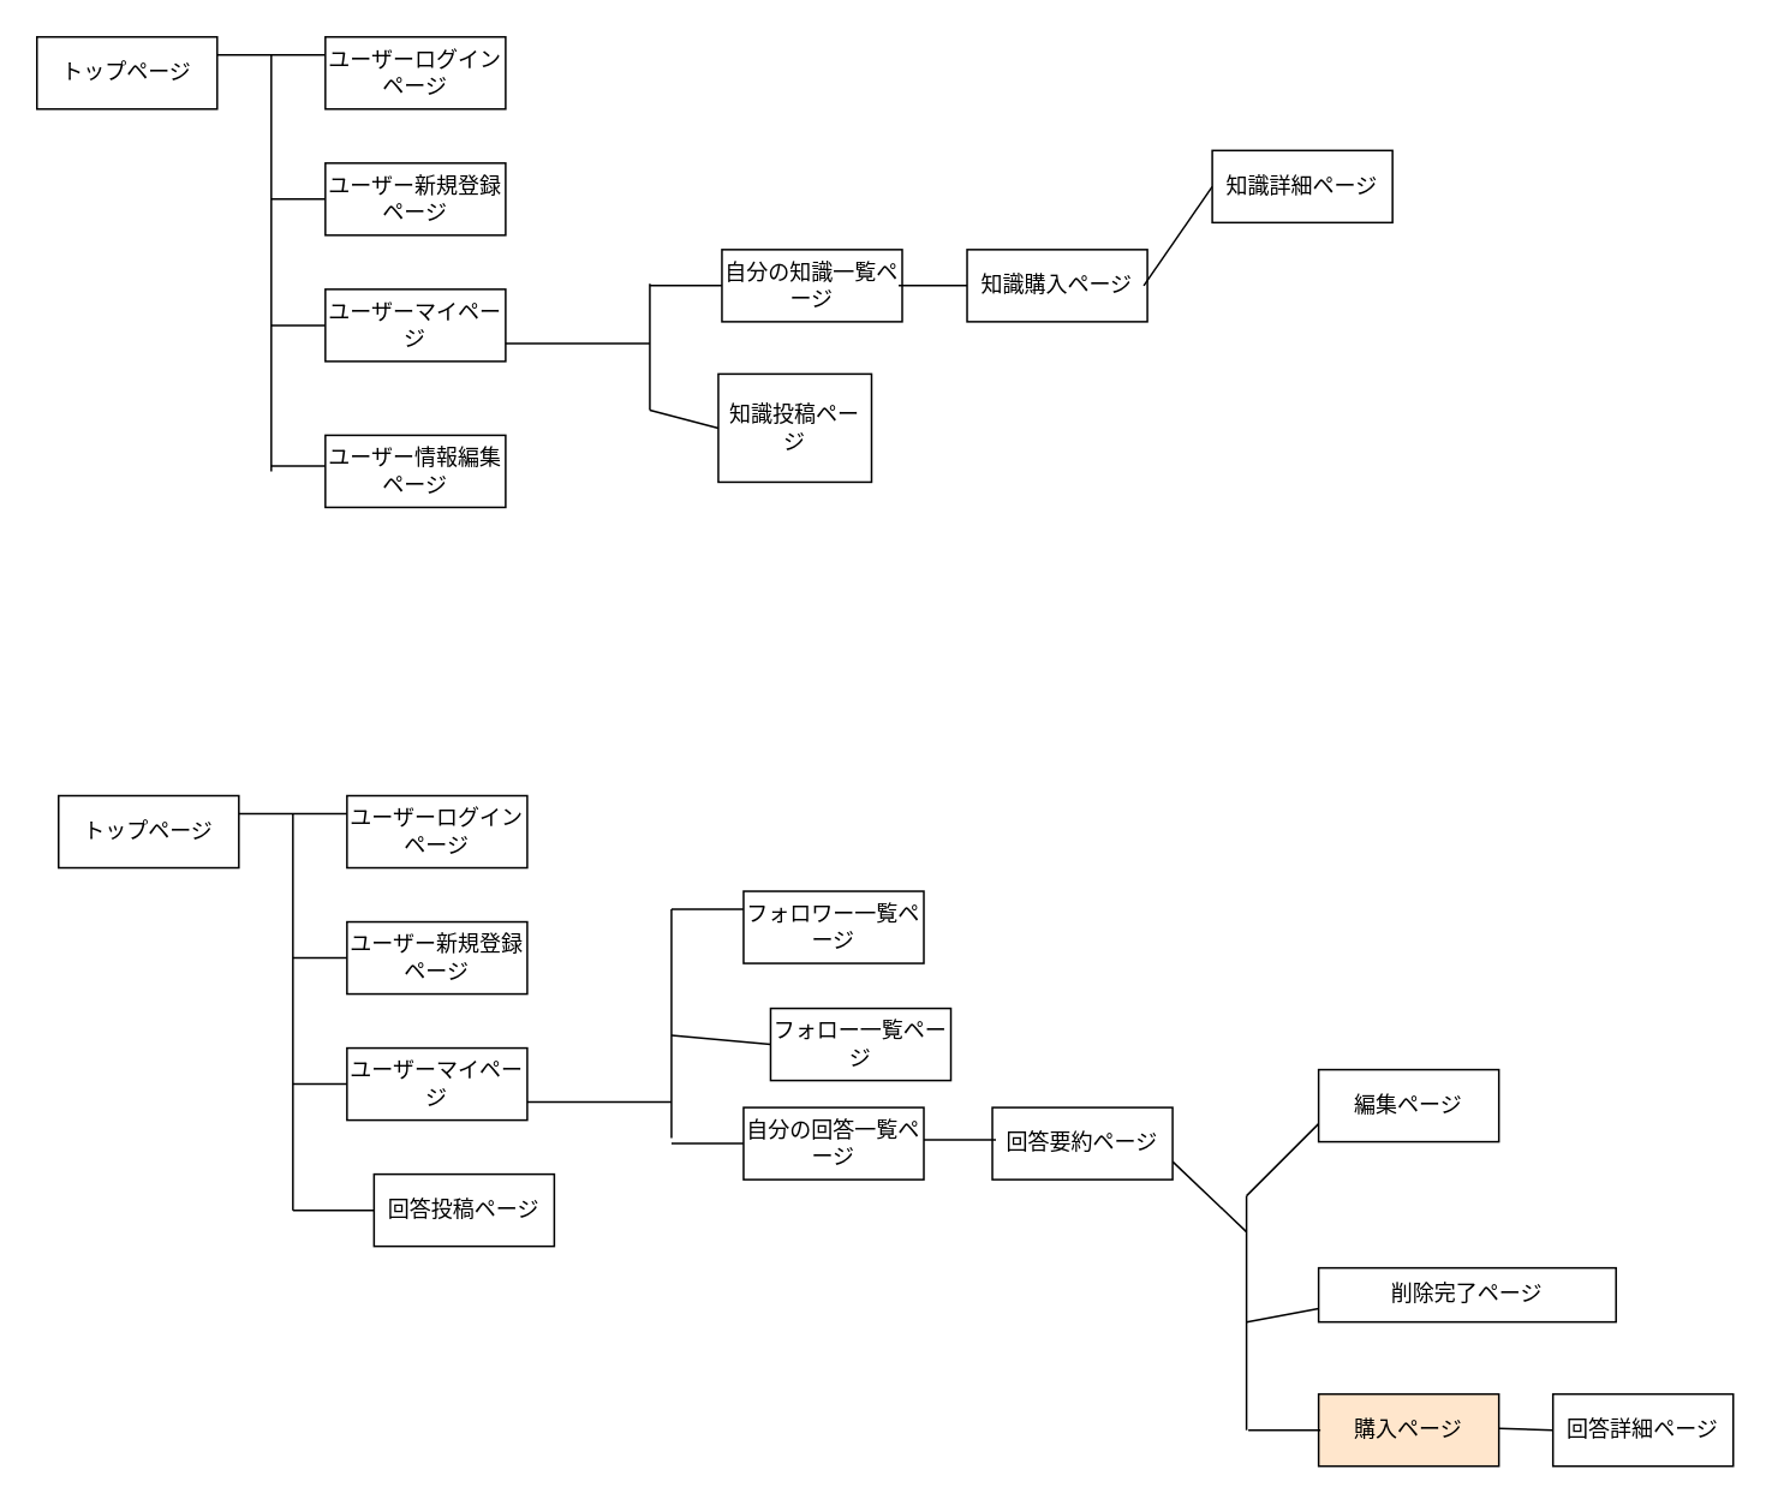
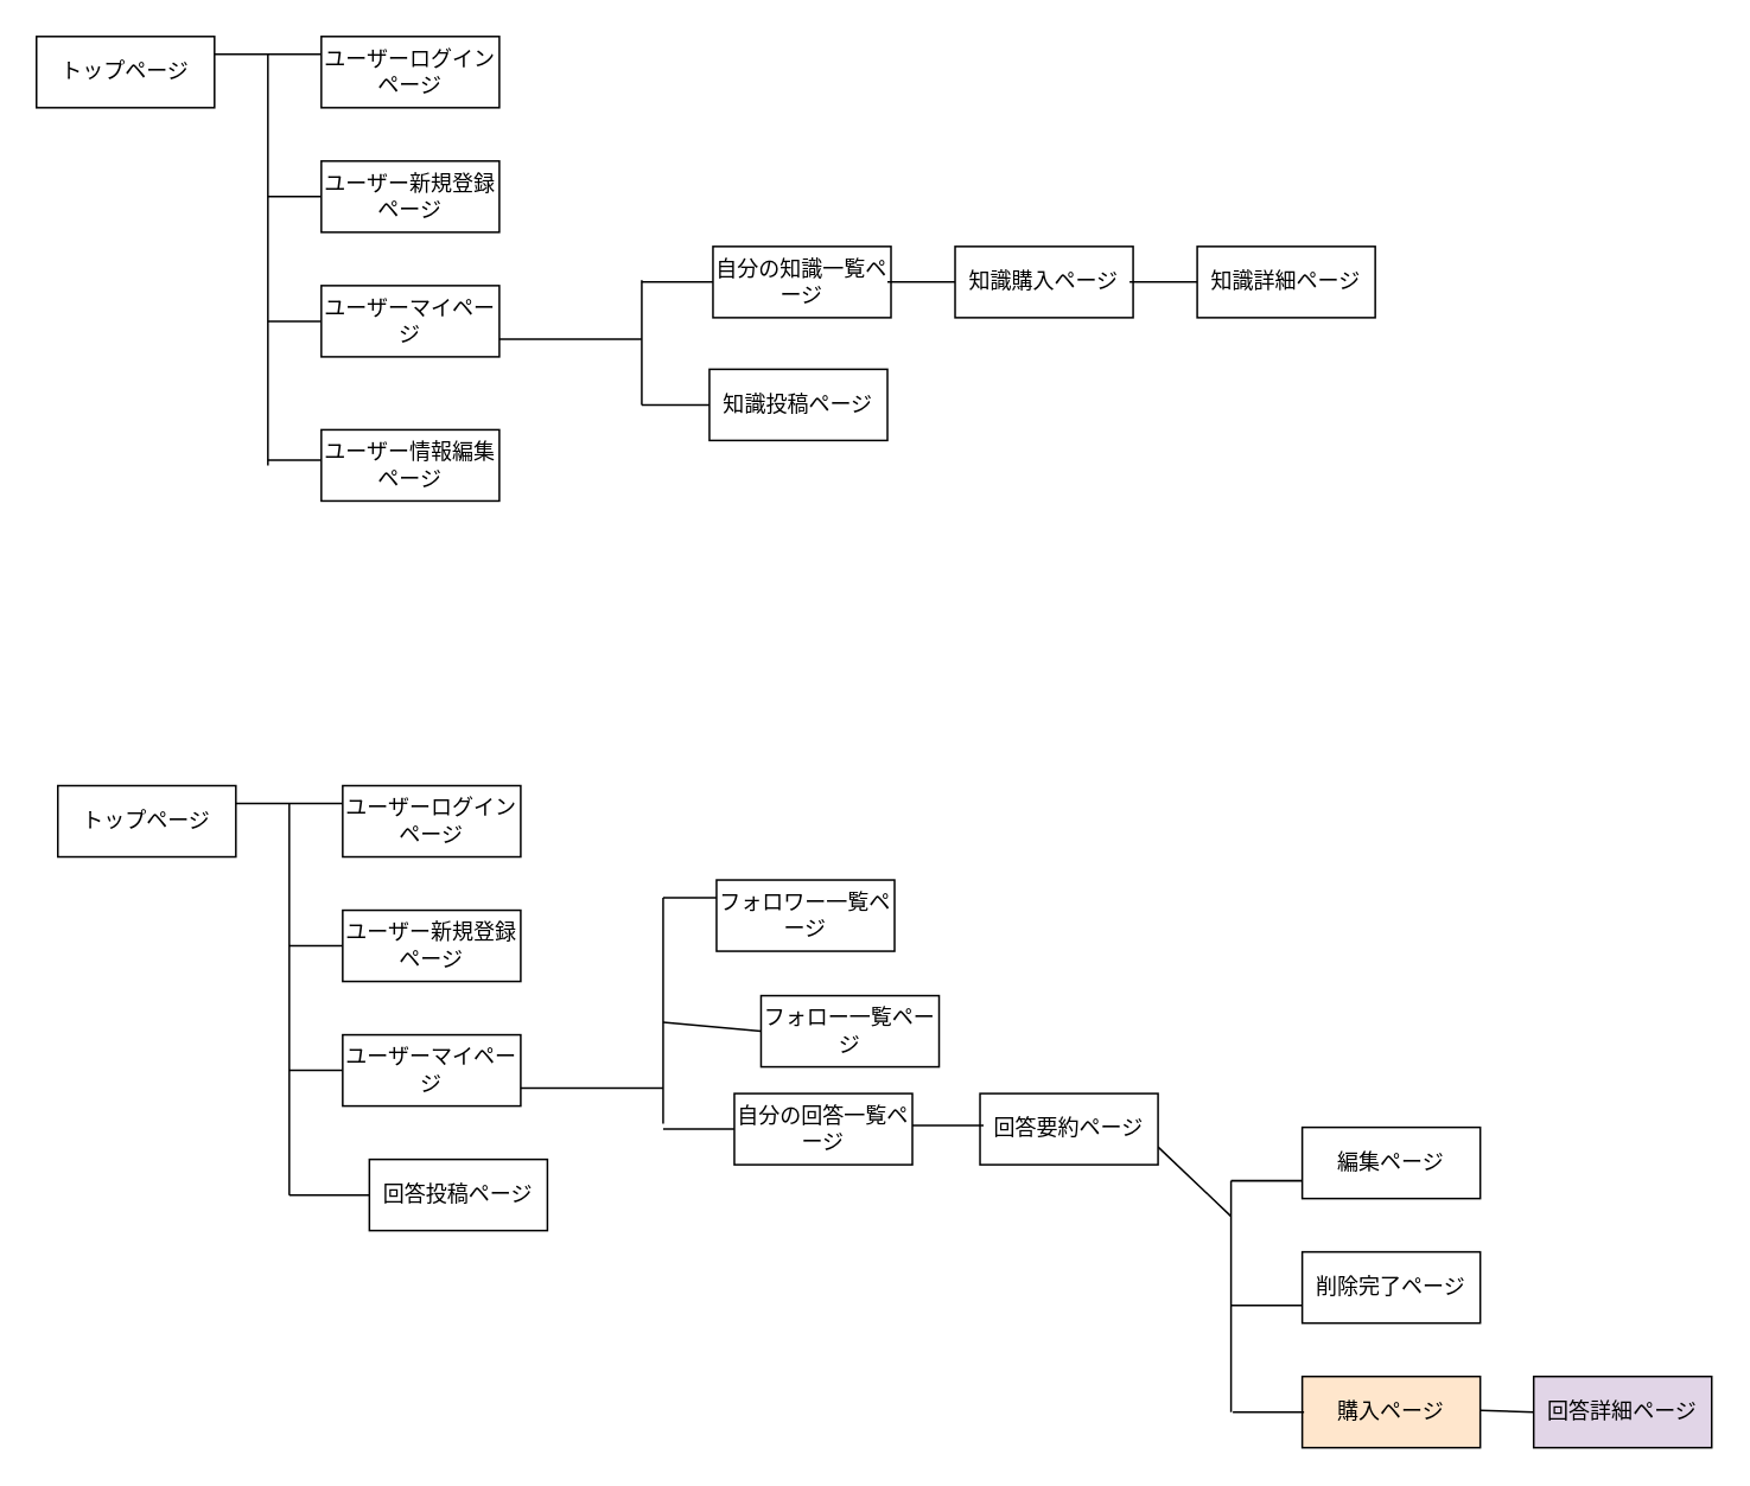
  <mxCell id="0" />
  <mxCell id="1" parent="0" />
  <mxCell id="2" style="edgeStyle=none;html=1;exitX=1;exitY=0.25;exitDx=0;exitDy=0;entryX=0;entryY=0.25;entryDx=0;entryDy=0;endArrow=none;endFill=0;" parent="1" source="3" target="4" edge="1"><mxGeometry relative="1" as="geometry" /></mxCell>
  <mxCell id="3" value="トップページ" style="whiteSpace=wrap;html=1;align=center;" parent="1" vertex="1"><mxGeometry x="32" y="441" width="100" height="40" as="geometry" /></mxCell>
  <mxCell id="4" value="ユーザーログインページ" style="whiteSpace=wrap;html=1;align=center;" parent="1" vertex="1"><mxGeometry x="192" y="441" width="100" height="40" as="geometry" /></mxCell>
  <mxCell id="5" style="edgeStyle=none;html=1;exitX=0;exitY=0.75;exitDx=0;exitDy=0;endArrow=none;endFill=0;" parent="1" source="6" edge="1"><mxGeometry relative="1" as="geometry"><mxPoint x="691" y="663" as="targetPoint" /></mxGeometry></mxCell>
- <mxCell id="6" value="編集ページ" style="whiteSpace=wrap;html=1;align=center;" parent="1" vertex="1"><mxGeometry x="731" y="593" width="100" height="40" as="geometry" /></mxCell>
+ <mxCell id="6" value="編集ページ" style="whiteSpace=wrap;html=1;align=center;" parent="1" vertex="1"><mxGeometry x="731" y="633" width="100" height="40" as="geometry" /></mxCell>
  <mxCell id="7" style="edgeStyle=none;html=1;exitX=0;exitY=0.5;exitDx=0;exitDy=0;endArrow=none;endFill=0;" parent="1" source="8" edge="1"><mxGeometry relative="1" as="geometry"><mxPoint x="372" y="634" as="targetPoint" /></mxGeometry></mxCell>
  <mxCell id="8" value="自分の回答一覧ページ" style="whiteSpace=wrap;html=1;align=center;" parent="1" vertex="1"><mxGeometry x="412" y="614" width="100" height="40" as="geometry" /></mxCell>
  <mxCell id="9" style="edgeStyle=none;html=1;exitX=0;exitY=0.5;exitDx=0;exitDy=0;endArrow=none;endFill=0;" parent="1" source="10" edge="1"><mxGeometry relative="1" as="geometry"><mxPoint x="372" y="574" as="targetPoint" /></mxGeometry></mxCell>
  <mxCell id="10" value="フォロー一覧ページ" style="whiteSpace=wrap;html=1;align=center;" parent="1" vertex="1"><mxGeometry x="427" y="559" width="100" height="40" as="geometry" /></mxCell>
  <mxCell id="11" style="edgeStyle=none;html=1;exitX=0;exitY=0.25;exitDx=0;exitDy=0;endArrow=none;endFill=0;" parent="1" source="12" edge="1"><mxGeometry relative="1" as="geometry"><mxPoint x="372" y="504" as="targetPoint" /></mxGeometry></mxCell>
- <mxCell id="12" value="フォロワー一覧ページ" style="whiteSpace=wrap;html=1;align=center;" parent="1" vertex="1"><mxGeometry x="412" y="494" width="100" height="40" as="geometry" /></mxCell>
+ <mxCell id="12" value="フォロワー一覧ページ" style="whiteSpace=wrap;html=1;align=center;" parent="1" vertex="1"><mxGeometry x="402" y="494" width="100" height="40" as="geometry" /></mxCell>
  <mxCell id="13" style="edgeStyle=none;html=1;exitX=1;exitY=0.75;exitDx=0;exitDy=0;endArrow=none;endFill=0;" parent="1" source="14" edge="1"><mxGeometry relative="1" as="geometry"><mxPoint x="691" y="683" as="targetPoint" /></mxGeometry></mxCell>
  <mxCell id="14" value="回答要約ページ" style="whiteSpace=wrap;html=1;align=center;" parent="1" vertex="1"><mxGeometry x="550" y="614" width="100" height="40" as="geometry" /></mxCell>
  <mxCell id="15" style="edgeStyle=none;html=1;exitX=0;exitY=0.5;exitDx=0;exitDy=0;endArrow=none;endFill=0;" parent="1" source="16" edge="1"><mxGeometry relative="1" as="geometry"><mxPoint x="162" y="671" as="targetPoint" /></mxGeometry></mxCell>
  <mxCell id="16" value="回答投稿ページ" style="whiteSpace=wrap;html=1;align=center;" parent="1" vertex="1"><mxGeometry x="207" y="651" width="100" height="40" as="geometry" /></mxCell>
  <mxCell id="17" style="edgeStyle=none;html=1;exitX=0;exitY=0.5;exitDx=0;exitDy=0;endArrow=none;endFill=0;" parent="1" source="18" edge="1"><mxGeometry relative="1" as="geometry"><mxPoint x="162" y="601" as="targetPoint" /></mxGeometry></mxCell>
  <mxCell id="18" value="ユーザーマイページ" style="whiteSpace=wrap;html=1;align=center;" parent="1" vertex="1"><mxGeometry x="192" y="581" width="100" height="40" as="geometry" /></mxCell>
  <mxCell id="19" style="edgeStyle=none;html=1;exitX=0;exitY=0.5;exitDx=0;exitDy=0;endArrow=none;endFill=0;" parent="1" source="20" edge="1"><mxGeometry relative="1" as="geometry"><mxPoint x="162" y="531" as="targetPoint" /></mxGeometry></mxCell>
  <mxCell id="20" value="ユーザー新規登録ページ" style="whiteSpace=wrap;html=1;align=center;" parent="1" vertex="1"><mxGeometry x="192" y="511" width="100" height="40" as="geometry" /></mxCell>
  <mxCell id="21" value="" style="endArrow=none;html=1;rounded=0;" parent="1" edge="1"><mxGeometry relative="1" as="geometry"><mxPoint x="372" y="631" as="sourcePoint" /><mxPoint x="372" y="504" as="targetPoint" /></mxGeometry></mxCell>
  <mxCell id="22" value="" style="endArrow=none;html=1;rounded=0;" parent="1" edge="1"><mxGeometry relative="1" as="geometry"><mxPoint x="162" y="451" as="sourcePoint" /><mxPoint x="162" y="671" as="targetPoint" /></mxGeometry></mxCell>
  <mxCell id="23" value="" style="endArrow=none;html=1;rounded=0;exitX=1;exitY=0.75;exitDx=0;exitDy=0;" parent="1" source="18" edge="1"><mxGeometry relative="1" as="geometry"><mxPoint x="182" y="521" as="sourcePoint" /><mxPoint x="372" y="611" as="targetPoint" /></mxGeometry></mxCell>
  <mxCell id="24" style="edgeStyle=none;html=1;exitX=0;exitY=0.75;exitDx=0;exitDy=0;endArrow=none;endFill=0;" parent="1" source="25" edge="1"><mxGeometry relative="1" as="geometry"><mxPoint x="691" y="733" as="targetPoint" /></mxGeometry></mxCell>
- <mxCell id="25" value="削除完了ページ" style="whiteSpace=wrap;html=1;align=center;" parent="1" vertex="1"><mxGeometry x="731" y="703" width="165" height="30" as="geometry" /></mxCell>
+ <mxCell id="25" value="削除完了ページ" style="whiteSpace=wrap;html=1;align=center;" parent="1" vertex="1"><mxGeometry x="731" y="703" width="100" height="40" as="geometry" /></mxCell>
  <mxCell id="26" value="" style="endArrow=none;html=1;rounded=0;" parent="1" edge="1"><mxGeometry relative="1" as="geometry"><mxPoint x="691" y="663" as="sourcePoint" /><mxPoint x="691" y="793" as="targetPoint" /></mxGeometry></mxCell>
  <mxCell id="27" value="購入ページ" style="whiteSpace=wrap;html=1;align=center;fillColor=#ffe6cc;" parent="1" vertex="1"><mxGeometry x="731" y="773" width="100" height="40" as="geometry" /></mxCell>
- <mxCell id="28" value="回答詳細ページ" style="whiteSpace=wrap;html=1;align=center;" parent="1" vertex="1"><mxGeometry x="861" y="773" width="100" height="40" as="geometry" /></mxCell>
+ <mxCell id="28" value="回答詳細ページ" style="whiteSpace=wrap;html=1;align=center;fillColor=#e1d5e7;" parent="1" vertex="1"><mxGeometry x="861" y="773" width="100" height="40" as="geometry" /></mxCell>
  <mxCell id="29" style="edgeStyle=none;html=1;endArrow=none;endFill=0;" parent="1" edge="1"><mxGeometry relative="1" as="geometry"><mxPoint x="831" y="792" as="targetPoint" /><mxPoint x="861" y="793" as="sourcePoint" /></mxGeometry></mxCell>
  <mxCell id="30" style="edgeStyle=none;html=1;exitX=0;exitY=0.5;exitDx=0;exitDy=0;endArrow=none;endFill=0;" parent="1" edge="1"><mxGeometry relative="1" as="geometry"><mxPoint x="512" y="632" as="targetPoint" /><mxPoint x="552" y="632" as="sourcePoint" /></mxGeometry></mxCell>
  <mxCell id="31" style="edgeStyle=none;html=1;exitX=0;exitY=0.75;exitDx=0;exitDy=0;endArrow=none;endFill=0;" parent="1" edge="1"><mxGeometry relative="1" as="geometry"><mxPoint x="692" y="793" as="targetPoint" /><mxPoint x="732" y="793" as="sourcePoint" /></mxGeometry></mxCell>
  <mxCell id="32" style="edgeStyle=none;html=1;exitX=1;exitY=0.25;exitDx=0;exitDy=0;entryX=0;entryY=0.25;entryDx=0;entryDy=0;endArrow=none;endFill=0;" parent="1" source="33" target="34" edge="1"><mxGeometry relative="1" as="geometry" /></mxCell>
  <mxCell id="33" value="トップページ" style="whiteSpace=wrap;html=1;align=center;" parent="1" vertex="1"><mxGeometry x="20" y="20" width="100" height="40" as="geometry" /></mxCell>
  <mxCell id="34" value="ユーザーログインページ" style="whiteSpace=wrap;html=1;align=center;" parent="1" vertex="1"><mxGeometry x="180" y="20" width="100" height="40" as="geometry" /></mxCell>
  <mxCell id="35" style="edgeStyle=none;html=1;exitX=0;exitY=0.5;exitDx=0;exitDy=0;endArrow=none;endFill=0;" parent="1" source="36" edge="1"><mxGeometry relative="1" as="geometry"><mxPoint x="360" y="158" as="targetPoint" /></mxGeometry></mxCell>
  <mxCell id="36" value="自分の知識一覧ページ" style="whiteSpace=wrap;html=1;align=center;" parent="1" vertex="1"><mxGeometry x="400" y="138" width="100" height="40" as="geometry" /></mxCell>
  <mxCell id="37" style="edgeStyle=none;html=1;exitX=0;exitY=0.5;exitDx=0;exitDy=0;endArrow=none;endFill=0;" parent="1" source="38" edge="1"><mxGeometry relative="1" as="geometry"><mxPoint x="360" y="227" as="targetPoint" /></mxGeometry></mxCell>
- <mxCell id="38" value="知識投稿ページ" style="whiteSpace=wrap;html=1;align=center;" parent="1" vertex="1"><mxGeometry x="398" y="207" width="85" height="60" as="geometry" /></mxCell>
+ <mxCell id="38" value="知識投稿ページ" style="whiteSpace=wrap;html=1;align=center;" parent="1" vertex="1"><mxGeometry x="398" y="207" width="100" height="40" as="geometry" /></mxCell>
  <mxCell id="39" style="edgeStyle=none;html=1;exitX=0;exitY=0.5;exitDx=0;exitDy=0;endArrow=none;endFill=0;" parent="1" source="40" edge="1"><mxGeometry relative="1" as="geometry"><mxPoint x="150" y="180" as="targetPoint" /></mxGeometry></mxCell>
  <mxCell id="40" value="ユーザーマイページ" style="whiteSpace=wrap;html=1;align=center;" parent="1" vertex="1"><mxGeometry x="180" y="160" width="100" height="40" as="geometry" /></mxCell>
  <mxCell id="41" style="edgeStyle=none;html=1;exitX=0;exitY=0.5;exitDx=0;exitDy=0;endArrow=none;endFill=0;" parent="1" source="42" edge="1"><mxGeometry relative="1" as="geometry"><mxPoint x="150" y="110" as="targetPoint" /></mxGeometry></mxCell>
  <mxCell id="42" value="ユーザー新規登録ページ" style="whiteSpace=wrap;html=1;align=center;" parent="1" vertex="1"><mxGeometry x="180" y="90" width="100" height="40" as="geometry" /></mxCell>
  <mxCell id="43" value="" style="endArrow=none;html=1;rounded=0;" parent="1" edge="1"><mxGeometry relative="1" as="geometry"><mxPoint x="360" y="227" as="sourcePoint" /><mxPoint x="360" y="157" as="targetPoint" /></mxGeometry></mxCell>
  <mxCell id="44" value="" style="endArrow=none;html=1;rounded=0;" parent="1" edge="1"><mxGeometry relative="1" as="geometry"><mxPoint x="150" y="30" as="sourcePoint" /><mxPoint x="150" y="261" as="targetPoint" /></mxGeometry></mxCell>
  <mxCell id="45" value="" style="endArrow=none;html=1;rounded=0;exitX=1;exitY=0.75;exitDx=0;exitDy=0;" parent="1" source="40" edge="1"><mxGeometry relative="1" as="geometry"><mxPoint x="170" y="100" as="sourcePoint" /><mxPoint x="360" y="190" as="targetPoint" /></mxGeometry></mxCell>
  <mxCell id="46" style="edgeStyle=none;html=1;exitX=0;exitY=0.5;exitDx=0;exitDy=0;endArrow=none;endFill=0;" parent="1" source="47" edge="1"><mxGeometry relative="1" as="geometry"><mxPoint x="498" y="158" as="targetPoint" /></mxGeometry></mxCell>
  <mxCell id="47" value="知識購入ページ" style="whiteSpace=wrap;html=1;align=center;" parent="1" vertex="1"><mxGeometry x="536" y="138" width="100" height="40" as="geometry" /></mxCell>
  <mxCell id="48" style="edgeStyle=none;html=1;exitX=0;exitY=0.5;exitDx=0;exitDy=0;endArrow=none;endFill=0;" parent="1" source="49" edge="1"><mxGeometry relative="1" as="geometry"><mxPoint x="634" y="158" as="targetPoint" /></mxGeometry></mxCell>
- <mxCell id="49" value="知識詳細ページ" style="whiteSpace=wrap;html=1;align=center;" parent="1" vertex="1"><mxGeometry x="672" y="83" width="100" height="40" as="geometry" /></mxCell>
+ <mxCell id="49" value="知識詳細ページ" style="whiteSpace=wrap;html=1;align=center;" parent="1" vertex="1"><mxGeometry x="672" y="138" width="100" height="40" as="geometry" /></mxCell>
  <mxCell id="50" value="ユーザー情報編集ページ" style="whiteSpace=wrap;html=1;align=center;" vertex="1" parent="1"><mxGeometry x="180" y="241" width="100" height="40" as="geometry" /></mxCell>
  <mxCell id="51" style="edgeStyle=none;html=1;exitX=0;exitY=0.5;exitDx=0;exitDy=0;endArrow=none;endFill=0;" edge="1" parent="1"><mxGeometry relative="1" as="geometry"><mxPoint x="150" y="258" as="targetPoint" /><mxPoint x="180" y="258" as="sourcePoint" /></mxGeometry></mxCell>
